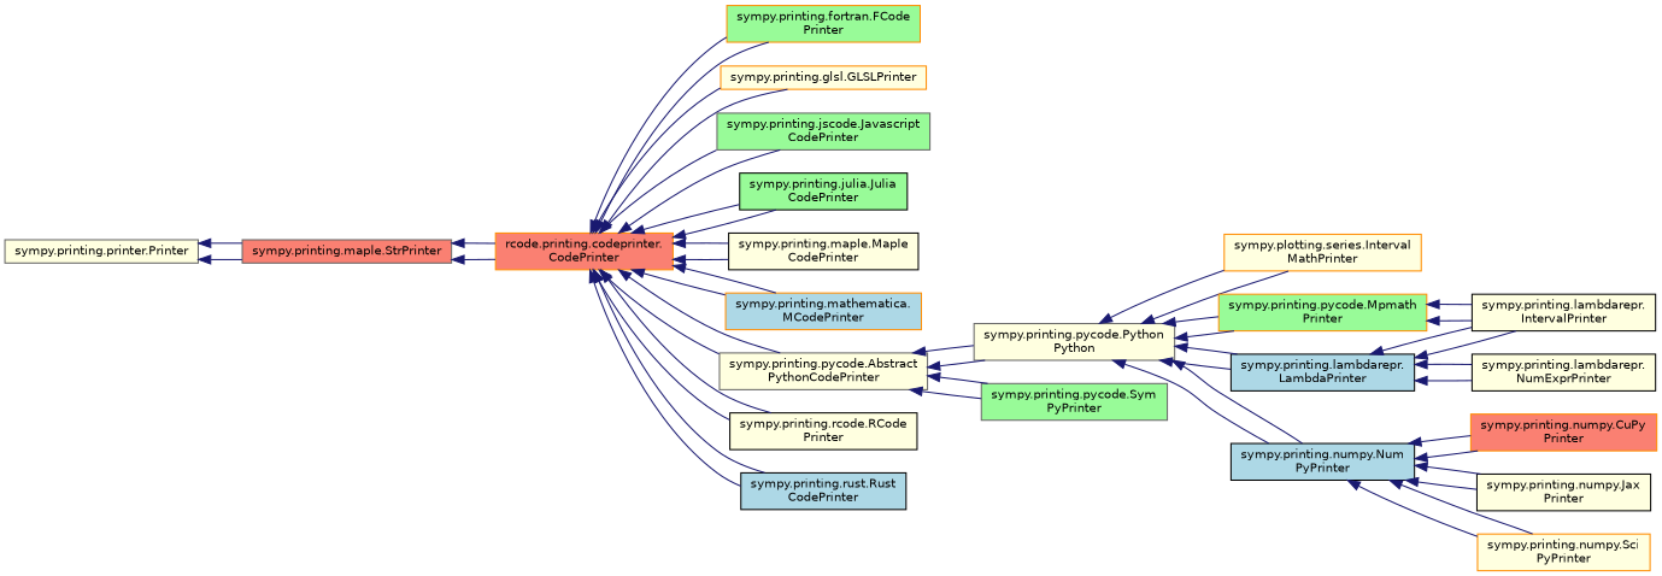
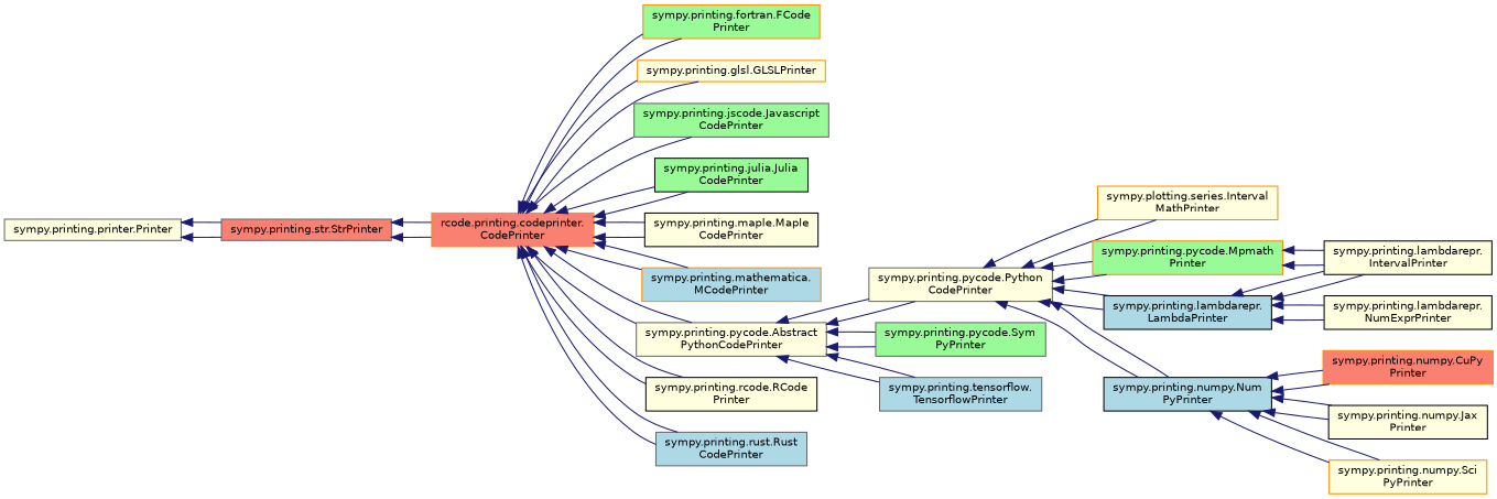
  digraph {
    rankdir=LR
    node [color=black fillcolor=lightyellow fontname=Helvetica fontsize=10 shape=record style=filled]
    edge [color=midnightblue dir=back fontname=Helvetica fontsize=10 labelfontname=Helvetica labelfontsize=10 style=solid]
    n1 [color=darkorange fillcolor=salmon fontcolor=black height=0.2 label="rcode.printing.codeprinter.\lCodePrinter" width=0.4]
    n2 [color=darkorange fillcolor=palegreen height=0.2 label="sympy.printing.fortran.FCode\lPrinter" width=0.4]
    n3 [color=darkorange height=0.2 label="sympy.printing.glsl.GLSLPrinter" width=0.4]
    n4 [color=gray40 fillcolor=palegreen height=0.2 label="sympy.printing.jscode.Javascript\lCodePrinter" width=0.4]
    n5 [fillcolor=palegreen height=0.2 label="sympy.printing.julia.Julia\lCodePrinter" width=0.4]
    n6 [height=0.2 label="sympy.printing.maple.Maple\lCodePrinter" width=0.4]
    n7 [color=darkorange fillcolor=lightblue height=0.2 label="sympy.printing.mathematica.\lMCodePrinter" width=0.4]
    n8 [color=gray40 height=0.2 label="sympy.printing.pycode.Abstract\lPythonCodePrinter" width=0.4]
    n9 [height=0.2 label="sympy.printing.rcode.RCode\lPrinter" width=0.4]
-   n10 [fillcolor=lightblue height=0.2 label="sympy.printing.rust.Rust\lCodePrinter" width=0.4]
-   n11 [color=gray40 height=0.2 label="sympy.printing.pycode.Python\lPython" width=0.4]
+   n10 [color=gray40 fillcolor=lightblue height=0.2 label="sympy.printing.rust.Rust\lCodePrinter" width=0.4]
+   n11 [color=gray40 height=0.2 label="sympy.printing.pycode.Python\lCodePrinter" width=0.4]
    n12 [color=gray40 fillcolor=palegreen height=0.2 label="sympy.printing.pycode.Sym\lPyPrinter" width=0.4]
-   n14 [color=gray40 fillcolor=salmon height=0.2 label="sympy.printing.maple.StrPrinter" width=0.4]
+   n13 [color=gray40 fillcolor=lightblue height=0.2 label="sympy.printing.tensorflow.\lTensorflowPrinter" width=0.4]
+   n14 [color=gray40 fillcolor=salmon height=0.2 label="sympy.printing.str.StrPrinter" width=0.4]
    n15 [color=gray40 height=0.2 label="sympy.printing.printer.Printer" width=0.4]
    n16 [color=darkorange height=0.2 label="sympy.plotting.series.Interval\lMathPrinter" width=0.4]
    n17 [fillcolor=lightblue height=0.2 label="sympy.printing.lambdarepr.\lLambdaPrinter" width=0.4]
    n18 [fillcolor=lightblue height=0.2 label="sympy.printing.numpy.Num\lPyPrinter" width=0.4]
    n19 [color=darkorange fillcolor=palegreen height=0.2 label="sympy.printing.pycode.Mpmath\lPrinter" width=0.4]
    n20 [height=0.2 label="sympy.printing.lambdarepr.\lIntervalPrinter" width=0.4]
    n21 [height=0.2 label="sympy.printing.lambdarepr.\lNumExprPrinter" width=0.4]
    n22 [color=darkorange fillcolor=salmon height=0.2 label="sympy.printing.numpy.CuPy\lPrinter" width=0.4]
    n23 [height=0.2 label="sympy.printing.numpy.Jax\lPrinter" width=0.4]
    n24 [color=darkorange height=0.2 label="sympy.printing.numpy.Sci\lPyPrinter" width=0.4]
    n1 -> n2
    n1 -> n2
    n1 -> n3
    n1 -> n3
    n1 -> n4
    n1 -> n4
    n1 -> n5
    n1 -> n5
    n1 -> n6
    n1 -> n6
    n1 -> n7
    n1 -> n7
    n1 -> n8
    n1 -> n8
    n1 -> n9
    n1 -> n9
    n1 -> n10
    n1 -> n10
    n8 -> n11
    n8 -> n11
    n8 -> n12
    n8 -> n12
+   n8 -> n13
+   n8 -> n13
    n11 -> n16
    n11 -> n16
    n11 -> n17
    n11 -> n17
    n11 -> n18
    n11 -> n18
    n11 -> n19
    n11 -> n19
    n14 -> n1
    n14 -> n1
    n15 -> n14
    n15 -> n14
    n17 -> n20
    n17 -> n20
    n17 -> n21
    n17 -> n21
    n18 -> n22
    n18 -> n22
    n18 -> n23
    n18 -> n23
    n18 -> n24
    n18 -> n24
    n19 -> n20
    n19 -> n20
  }
